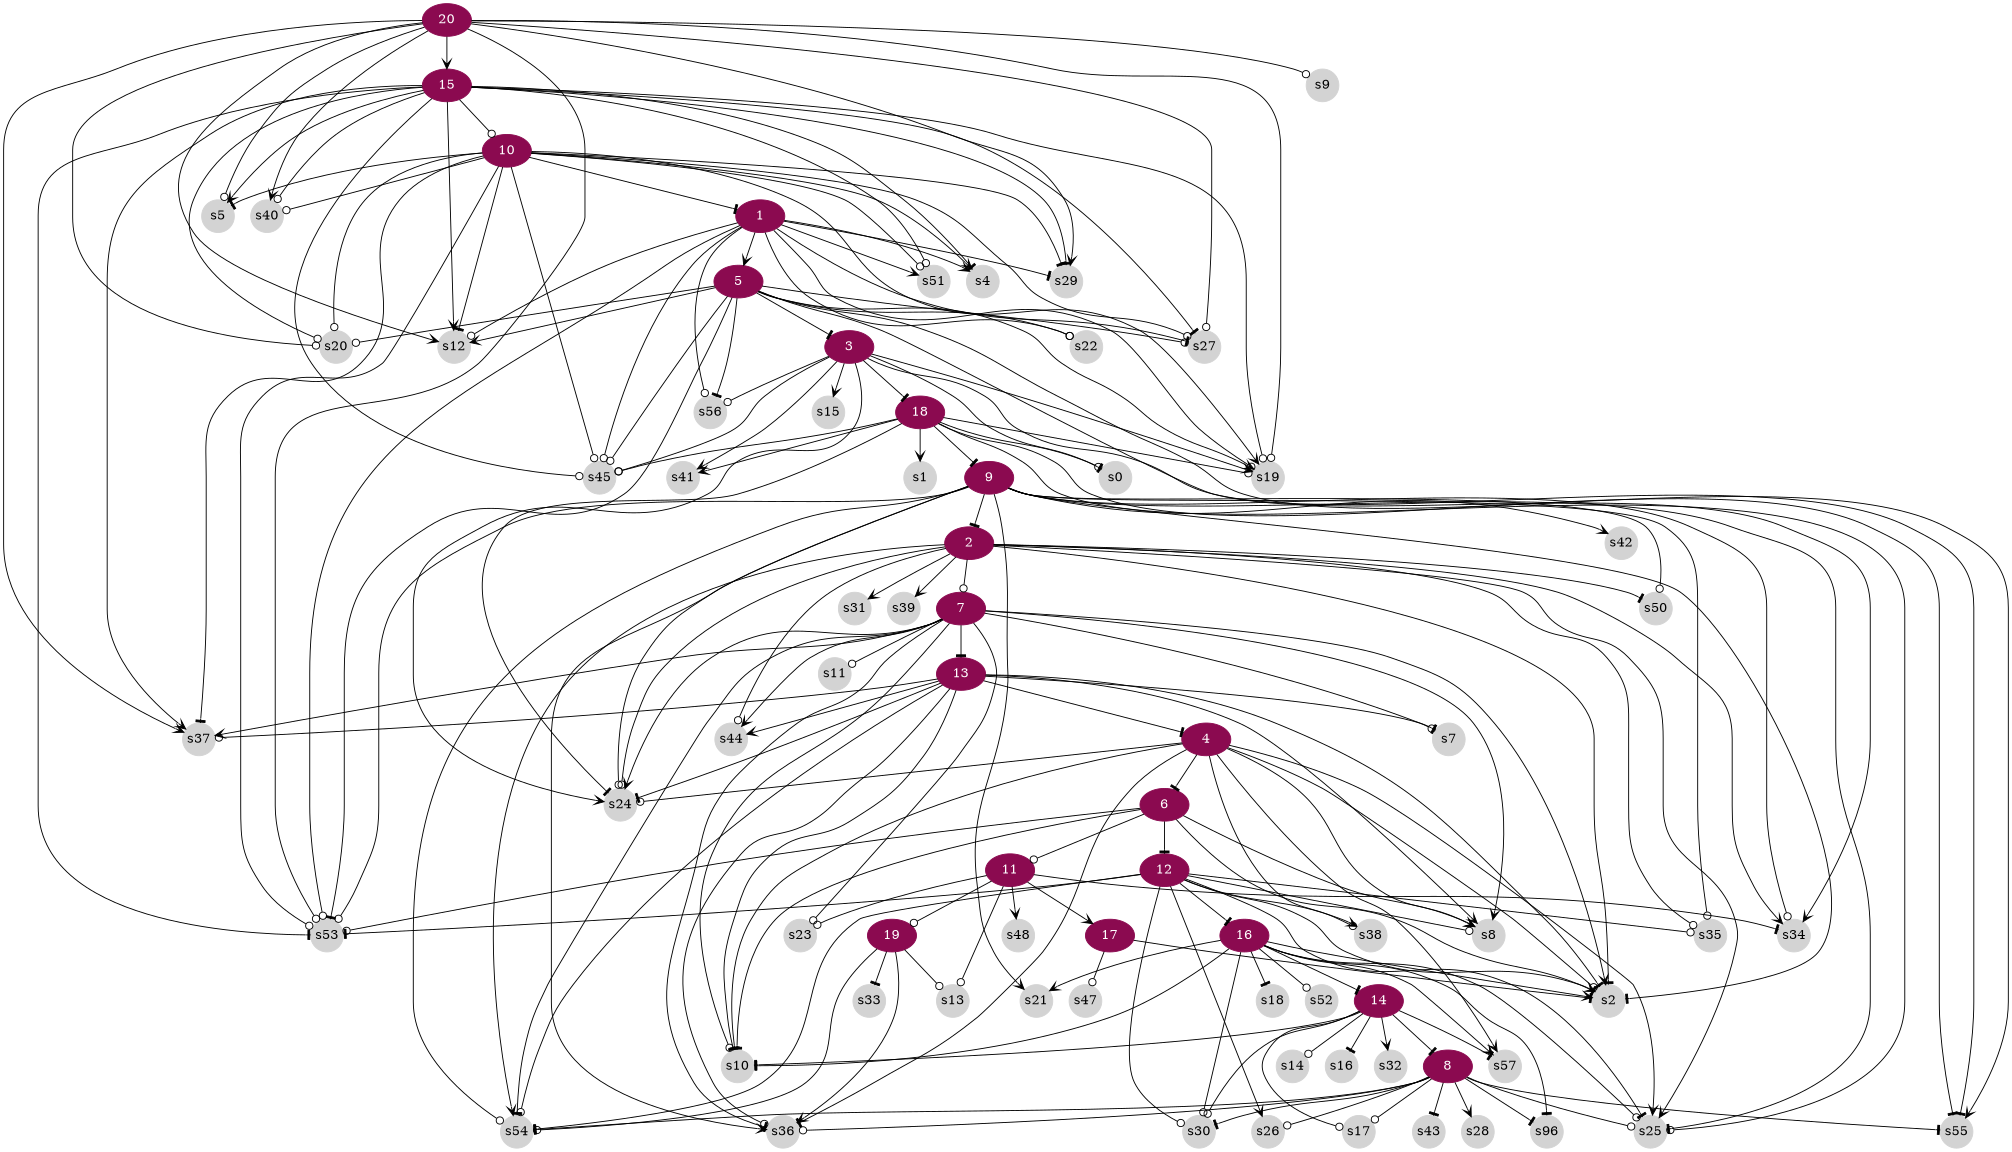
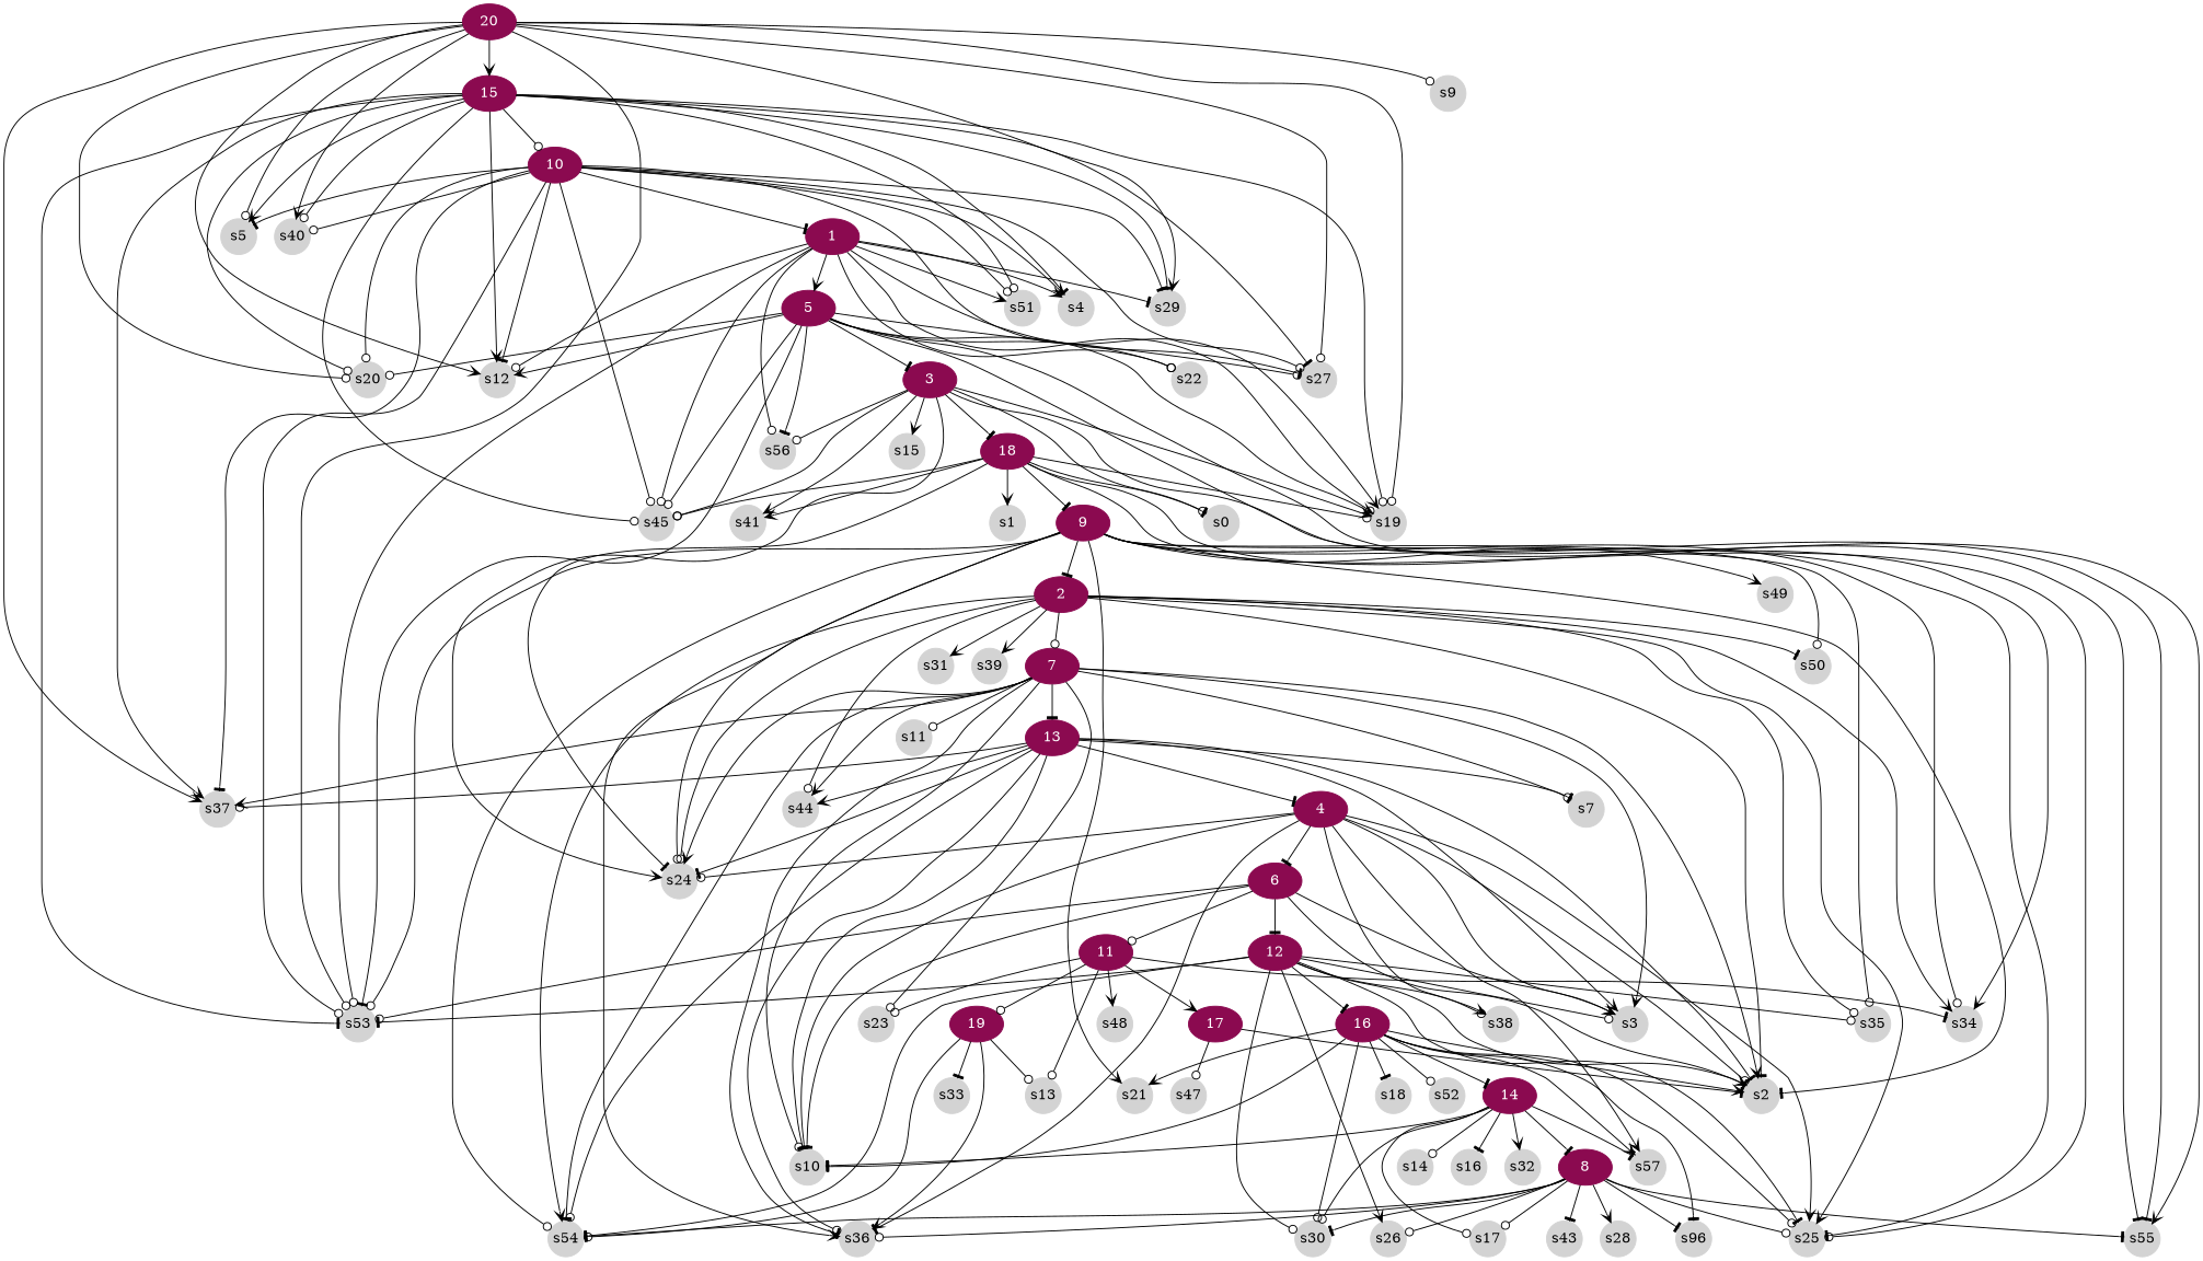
  digraph {
    node [color=lightgrey fontcolor=black style=filled fixedsize=true shape=circle]
    edge [arrowhead=odot]
    10 [color=deeppink4 fontcolor=white fixedsize="" shape=""]
    1 [color=deeppink4 fontcolor=white fixedsize="" shape=""]
    s4
    s12
    s19
    s27
    s29
    s45
    s51
    s53
    s20
    s37
    s5
    s40
    5 [color=deeppink4 fontcolor=white fixedsize="" shape=""]
    s22
    s56
    s34
    3 [color=deeppink4 fontcolor=white fixedsize="" shape=""]
    s55
    9 [color=deeppink4 fontcolor=white fixedsize="" shape=""]
    2 [color=deeppink4 fontcolor=white fixedsize="" shape=""]
    s2
    s24
    s25
    s35
    s50
    s54
    s36
    s21
-   s49 [label=s42]
+   s49
    7 [color=deeppink4 fontcolor=white fixedsize="" shape=""]
    s31
    s39
    s44
    13 [color=deeppink4 fontcolor=white fixedsize="" shape=""]
-   s3 [label=s8]
+   s3
    s10
    s7
    s11
    s23
    18 [color=deeppink4 fontcolor=white fixedsize="" shape=""]
    s0
    s15
    s41
    s1
    4 [color=deeppink4 fontcolor=white fixedsize="" shape=""]
    6 [color=deeppink4 fontcolor=white fixedsize="" shape=""]
    s38
    s57
    11 [color=deeppink4 fontcolor=white fixedsize="" shape=""]
    12 [color=deeppink4 fontcolor=white fixedsize="" shape=""]
    17 [color=deeppink4 fontcolor=white fixedsize="" shape=""]
    19 [color=deeppink4 fontcolor=white fixedsize="" shape=""]
    s13
    s48
    s30
    s26
    16 [color=deeppink4 fontcolor=white fixedsize="" shape=""]
    14 [color=deeppink4 fontcolor=white fixedsize="" shape=""]
    8 [color=deeppink4 fontcolor=white fixedsize="" shape=""]
    s17
    s14
    s16
    s32
    s28
    s43
    n68 [label=s96]
    15 [color=deeppink4 fontcolor=white fixedsize="" shape=""]
    s47
    s33
    s18
    s52
    20 [color=deeppink4 fontcolor=white fixedsize="" shape=""]
    s9
    10 -> 1 [arrowhead=tee]
    10 -> s4 [arrowhead=vee]
    10 -> s12 [arrowhead=tee]
    10 -> s19 [arrowhead=vee]
    10 -> s27
    10 -> s29 [arrowhead=tee]
    10 -> s45
    10 -> s51
    10 -> s53
    10 -> s20
    10 -> s37 [arrowhead=tee]
    10 -> s5 [arrowhead=tee]
    10 -> s40
    1 -> s4 [arrowhead=vee]
    1 -> s12
    1 -> s19
    1 -> s27 [arrowhead=tee]
    1 -> s29 [arrowhead=tee]
    1 -> s45
    1 -> s51 [arrowhead=vee]
    1 -> s53
    1 -> 5 [arrowhead=vee]
    1 -> s22
    1 -> s56
    5 -> s12 [arrowhead=vee]
    5 -> s19 [arrowhead=vee]
    5 -> s27
    5 -> s45
    5 -> s53 [arrowhead=tee]
    5 -> s20
    5 -> s22
    5 -> s56 [arrowhead=tee]
    5 -> s34 [arrowhead=vee]
    5 -> 3 [arrowhead=tee]
    5 -> s55 [arrowhead=vee]
    3 -> s19 [arrowhead=vee]
    3 -> s45
    3 -> s56
    3 -> s55 [arrowhead=tee]
    3 -> s24 [arrowhead=vee]
    3 -> 18 [arrowhead=tee]
    3 -> s0 [arrowhead=tee]
    3 -> s15 [arrowhead=vee]
    3 -> s41 [arrowhead=vee]
    9 -> s53
    9 -> s34
    9 -> 2 [arrowhead=tee]
    9 -> s2 [arrowhead=tee]
    9 -> s24
    9 -> s25 [arrowhead=tee]
    9 -> s35
    9 -> s50
    9 -> s54
    9 -> s36 [arrowhead=vee]
    9 -> s21 [arrowhead=vee]
    9 -> s49 [arrowhead=vee]
    2 -> s34 [arrowhead=vee]
    2 -> s2 [arrowhead=tee]
    2 -> s24
    2 -> s25 [arrowhead=vee]
    2 -> s35
    2 -> s50 [arrowhead=tee]
    2 -> s54 [arrowhead=vee]
    2 -> 7
    2 -> s31 [arrowhead=vee]
    2 -> s39 [arrowhead=vee]
    2 -> s44
    7 -> s37 [arrowhead=vee]
    7 -> s2 [arrowhead=vee]
    7 -> s24 [arrowhead=vee]
    7 -> s54 [arrowhead=tee]
    7 -> s36 [arrowhead=tee]
    7 -> s44 [arrowhead=vee]
    7 -> 13 [arrowhead=tee]
    7 -> s3 [arrowhead=vee]
    7 -> s10
    7 -> s7
    7 -> s11
    7 -> s23
    13 -> s37
    13 -> s2 [arrowhead=tee]
    13 -> s24 [arrowhead=tee]
    13 -> s54
    13 -> s36
    13 -> s44 [arrowhead=vee]
    13 -> s3 [arrowhead=vee]
    13 -> s10 [arrowhead=tee]
    13 -> s7 [arrowhead=tee]
    13 -> 4 [arrowhead=tee]
    18 -> s19
    18 -> s45
    18 -> s55 [arrowhead=tee]
    18 -> 9 [arrowhead=tee]
    18 -> s24 [arrowhead=tee]
    18 -> s25
    18 -> s0
    18 -> s41 [arrowhead=vee]
    18 -> s1 [arrowhead=vee]
    4 -> s2
    4 -> s24
    4 -> s25 [arrowhead=vee]
    4 -> s36 [arrowhead=tee]
    4 -> s3 [arrowhead=vee]
    4 -> s10 [arrowhead=tee]
    4 -> 6 [arrowhead=tee]
    4 -> s38
    4 -> s57 [arrowhead=vee]
    6 -> s53
    6 -> s2 [arrowhead=tee]
    6 -> s3 [arrowhead=vee]
    6 -> s10 [arrowhead=tee]
    6 -> 11
    6 -> 12 [arrowhead=tee]
    11 -> s34 [arrowhead=tee]
    11 -> s23
    11 -> 17 [arrowhead=vee]
    11 -> 19
    11 -> s13
    11 -> s48 [arrowhead=vee]
    12 -> s53 [arrowhead=tee]
    12 -> s2 [arrowhead=vee]
    12 -> s25 [arrowhead=tee]
    12 -> s35
    12 -> s54 [arrowhead=tee]
    12 -> s3
    12 -> s38 [arrowhead=vee]
    12 -> s30
    12 -> s26 [arrowhead=vee]
    12 -> 16 [arrowhead=tee]
    17 -> s2 [arrowhead=tee]
    17 -> s47
    19 -> s54
    19 -> s36 [arrowhead=vee]
    19 -> s13
    19 -> s33 [arrowhead=tee]
    16 -> s2 [arrowhead=vee]
    16 -> s25
    16 -> s21 [arrowhead=vee]
    16 -> s10 [arrowhead=tee]
    16 -> s57 [arrowhead=vee]
    16 -> s30
    16 -> 14 [arrowhead=tee]
    16 -> n68 [arrowhead=tee]
    16 -> s18 [arrowhead=tee]
    16 -> s52
    14 -> s10 [arrowhead=tee]
    14 -> s57 [arrowhead=tee]
    14 -> s30
    14 -> 8 [arrowhead=tee]
    14 -> s17
    14 -> s14
    14 -> s16 [arrowhead=tee]
    14 -> s32 [arrowhead=vee]
    8 -> s55 [arrowhead=tee]
    8 -> s25
    8 -> s54 [arrowhead=tee]
    8 -> s36
    8 -> s30 [arrowhead=tee]
    8 -> s26
    8 -> s17
    8 -> s28 [arrowhead=vee]
    8 -> s43 [arrowhead=tee]
    8 -> n68 [arrowhead=tee]
    15 -> 10
    15 -> s4 [arrowhead=tee]
    15 -> s12 [arrowhead=vee]
    15 -> s19
    15 -> s27 [arrowhead=tee]
    15 -> s29 [arrowhead=tee]
    15 -> s45
    15 -> s51
    15 -> s53 [arrowhead=tee]
    15 -> s20
    15 -> s37 [arrowhead=vee]
    15 -> s5 [arrowhead=vee]
    15 -> s40
    20 -> s12 [arrowhead=vee]
    20 -> s19
    20 -> s27
    20 -> s29 [arrowhead=vee]
    20 -> s53
    20 -> s20
    20 -> s37 [arrowhead=vee]
    20 -> s5
    20 -> s40 [arrowhead=vee]
    20 -> 15 [arrowhead=vee]
    20 -> s9
  }
